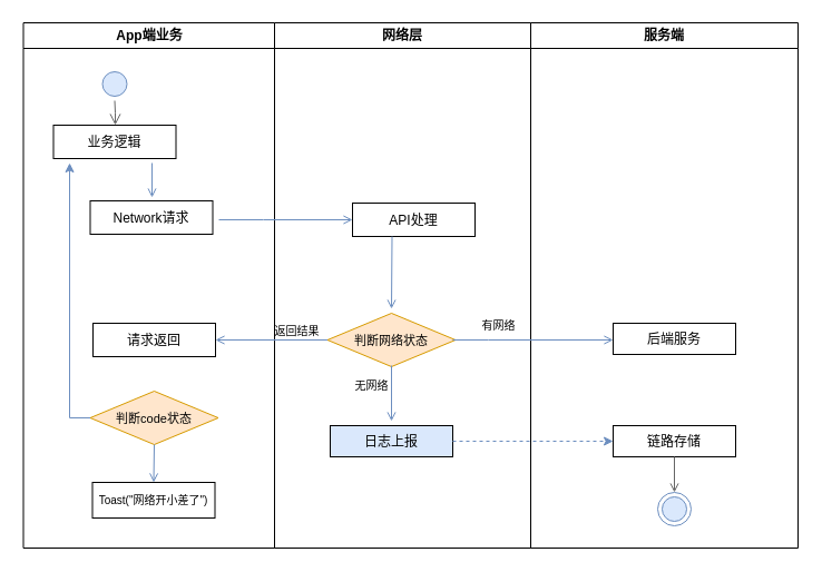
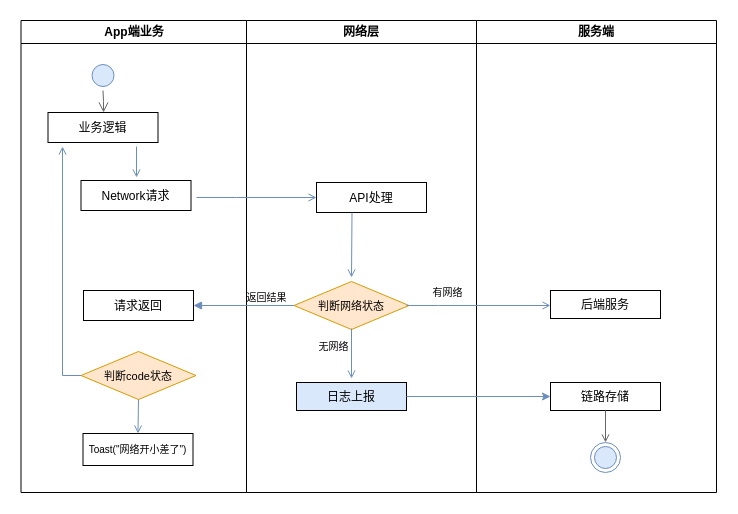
  <mxCell id="0" />
  <mxCell id="1" parent="0" />
  <mxCell id="2" value="App端业务" style="swimlane;whiteSpace=wrap" parent="1" vertex="1"><mxGeometry x="20.5" y="20" width="225.5" height="472" as="geometry" /></mxCell>
  <mxCell id="3" value="" style="ellipse;shape=startState;fillColor=#dae8fc;strokeColor=#6c8ebf;" parent="2" vertex="1"><mxGeometry x="67" y="40" width="30" height="30" as="geometry" /></mxCell>
  <mxCell id="4" value="" style="edgeStyle=elbowEdgeStyle;elbow=horizontal;verticalAlign=bottom;endArrow=open;endSize=8;strokeColor=#666666;endFill=1;rounded=0;fillColor=#f5f5f5;" parent="2" source="3" target="5" edge="1"><mxGeometry x="67" y="40" as="geometry"><mxPoint x="82" y="110" as="targetPoint" /></mxGeometry></mxCell>
  <mxCell id="5" value="业务逻辑" style="" parent="2" vertex="1"><mxGeometry x="27" y="92" width="110" height="30" as="geometry" /></mxCell>
  <mxCell id="6" value="" style="endArrow=open;strokeColor=#6c8ebf;endFill=1;rounded=0;fillColor=#dae8fc;" parent="2" edge="1"><mxGeometry relative="1" as="geometry"><mxPoint x="115.5" y="126" as="sourcePoint" /><mxPoint x="115.5" y="157" as="targetPoint" /></mxGeometry></mxCell>
  <mxCell id="7" value="Network请求" style="" vertex="1" parent="2"><mxGeometry x="60" y="160" width="110" height="30" as="geometry" /></mxCell>
  <mxCell id="8" value="请求返回" style="" parent="2" vertex="1"><mxGeometry x="62.5" y="270" width="110" height="30" as="geometry" /></mxCell>
  <mxCell id="9" value="判断code状态" style="rhombus;fillColor=#ffe6cc;strokeColor=#d79b00;fontSize=11;" vertex="1" parent="2"><mxGeometry x="60" y="331" width="115" height="48" as="geometry" /></mxCell>
- <mxCell id="10" value="" style="endArrow=classic;strokeColor=#6c8ebf;endFill=1;rounded=0;entryX=0.132;entryY=1.133;entryDx=0;entryDy=0;entryPerimeter=0;fillColor=#dae8fc;exitX=0;exitY=0.5;exitDx=0;exitDy=0;" parent="2" source="9" target="5" edge="1"><mxGeometry relative="1" as="geometry"><mxPoint x="56.5" y="310" as="sourcePoint" /><mxPoint x="35.5" y="371" as="targetPoint" /><Array as="points"><mxPoint x="41.5" y="355" /></Array></mxGeometry></mxCell>
+ <mxCell id="10" value="" style="endArrow=open;strokeColor=#6c8ebf;endFill=1;rounded=0;entryX=0.132;entryY=1.133;entryDx=0;entryDy=0;entryPerimeter=0;fillColor=#dae8fc;exitX=0;exitY=0.5;exitDx=0;exitDy=0;" parent="2" source="9" target="5" edge="1"><mxGeometry relative="1" as="geometry"><mxPoint x="56.5" y="310" as="sourcePoint" /><mxPoint x="35.5" y="371" as="targetPoint" /><Array as="points"><mxPoint x="41.5" y="355" /></Array></mxGeometry></mxCell>
  <mxCell id="11" value="Toast(&quot;网络开小差了&quot;)" style="fontSize=10;" parent="2" vertex="1"><mxGeometry x="62" y="413" width="110" height="32" as="geometry" /></mxCell>
  <mxCell id="12" value="" style="endArrow=open;strokeColor=#6c8ebf;endFill=1;rounded=0;fillColor=#dae8fc;exitX=0.5;exitY=1;exitDx=0;exitDy=0;entryX=0.5;entryY=0;entryDx=0;entryDy=0;" edge="1" parent="2" source="9" target="11"><mxGeometry relative="1" as="geometry"><mxPoint x="135.5" y="146" as="sourcePoint" /><mxPoint x="114.5" y="411" as="targetPoint" /></mxGeometry></mxCell>
  <mxCell id="13" value="网络层" style="swimlane;whiteSpace=wrap" parent="1" vertex="1"><mxGeometry x="246" y="20" width="230" height="472" as="geometry" /></mxCell>
  <mxCell id="14" value="API处理" style="" parent="13" vertex="1"><mxGeometry x="70" y="162" width="110" height="30" as="geometry" /></mxCell>
  <mxCell id="15" value="" style="endArrow=open;strokeColor=#6c8ebf;endFill=1;rounded=0;fillColor=#dae8fc;" parent="13" edge="1"><mxGeometry relative="1" as="geometry"><mxPoint x="105.5" y="192" as="sourcePoint" /><mxPoint x="105" y="257" as="targetPoint" /></mxGeometry></mxCell>
  <mxCell id="16" value="日志上报" style="fillColor=#dae8fc;" parent="13" vertex="1"><mxGeometry x="50" y="362" width="110" height="28" as="geometry" /></mxCell>
  <mxCell id="17" value="判断网络状态" style="rhombus;fillColor=#ffe6cc;strokeColor=#d79b00;fontSize=11;" parent="13" vertex="1"><mxGeometry x="47.5" y="261" width="115" height="48" as="geometry" /></mxCell>
  <mxCell id="18" value="有网络" style="text;html=1;align=center;verticalAlign=middle;resizable=0;points=[];;autosize=1;fontSize=10;fontStyle=0" parent="13" vertex="1"><mxGeometry x="181" y="264" width="40" height="16" as="geometry" /></mxCell>
  <mxCell id="19" value="" style="endArrow=open;strokeColor=#6c8ebf;endFill=1;rounded=0;fillColor=#dae8fc;" parent="13" edge="1"><mxGeometry relative="1" as="geometry"><mxPoint x="105" y="308" as="sourcePoint" /><mxPoint x="105" y="358" as="targetPoint" /></mxGeometry></mxCell>
  <mxCell id="20" value="无网络" style="text;html=1;align=center;verticalAlign=middle;resizable=0;points=[];;labelBackgroundColor=#ffffff;fontSize=10;" parent="19" vertex="1" connectable="0"><mxGeometry x="-0.091" y="2" relative="1" as="geometry"><mxPoint x="-21" y="-6" as="offset" /></mxGeometry></mxCell>
  <mxCell id="21" value="返回结果" style="text;html=1;align=center;verticalAlign=middle;resizable=0;points=[];;autosize=1;fontSize=10;" parent="13" vertex="1"><mxGeometry x="-10" y="267" width="60" height="20" as="geometry" /></mxCell>
  <mxCell id="22" value="服务端" style="swimlane;whiteSpace=wrap" parent="1" vertex="1"><mxGeometry x="476" y="20" width="240" height="472" as="geometry" /></mxCell>
  <mxCell id="23" value="链路存储" style="" parent="22" vertex="1"><mxGeometry x="74" y="362" width="110" height="28" as="geometry" /></mxCell>
  <mxCell id="24" value="" style="ellipse;shape=endState;fillColor=#dae8fc;strokeColor=#6c8ebf;" parent="22" vertex="1"><mxGeometry x="114" y="422" width="30" height="30" as="geometry" /></mxCell>
  <mxCell id="25" value="" style="endArrow=open;strokeColor=#666666;endFill=1;rounded=0;fillColor=#f5f5f5;" parent="22" source="23" target="24" edge="1"><mxGeometry relative="1" as="geometry" /></mxCell>
  <mxCell id="26" value="后端服务" style="" parent="22" vertex="1"><mxGeometry x="74" y="270" width="110" height="28" as="geometry" /></mxCell>
  <mxCell id="27" value="" style="edgeStyle=elbowEdgeStyle;elbow=horizontal;strokeColor=#6c8ebf;endArrow=open;endFill=1;rounded=0;entryX=0;entryY=0.5;entryDx=0;entryDy=0;fillColor=#dae8fc;" parent="22" edge="1"><mxGeometry width="100" height="100" relative="1" as="geometry"><mxPoint x="-70" y="285" as="sourcePoint" /><mxPoint x="74" y="285" as="targetPoint" /><Array as="points"><mxPoint x="-38" y="227" /><mxPoint x="-5" y="237" /><mxPoint x="33" y="233" /><mxPoint x="-60" y="287" /><mxPoint x="-30" y="289.5" /><mxPoint x="30.5" y="249.5" /><mxPoint x="-215.5" y="357.5" /></Array></mxGeometry></mxCell>
  <mxCell id="28" value="" style="edgeStyle=elbowEdgeStyle;elbow=horizontal;strokeColor=#6c8ebf;endArrow=open;endFill=1;rounded=0;entryX=0;entryY=0.5;entryDx=0;entryDy=0;fillColor=#dae8fc;" parent="1" target="14" edge="1"><mxGeometry width="100" height="100" relative="1" as="geometry"><mxPoint x="196" y="197" as="sourcePoint" /><mxPoint x="280.5" y="210" as="targetPoint" /><Array as="points"><mxPoint x="236" y="202" /><mxPoint x="296.5" y="162" /><mxPoint x="50.5" y="270" /></Array></mxGeometry></mxCell>
- <mxCell id="29" value="" style="endArrow=classic;strokeColor=#6c8ebf;endFill=1;rounded=0;dashed=1;entryX=0;entryY=0.5;entryDx=0;entryDy=0;fillColor=#dae8fc;" parent="1" source="16" target="23" edge="1"><mxGeometry relative="1" as="geometry"><mxPoint x="450.345" y="520" as="targetPoint" /></mxGeometry></mxCell>
- <mxCell id="30" value="" style="endArrow=open;strokeColor=#6c8ebf;endFill=1;rounded=0;fillColor=#dae8fc;exitX=0;exitY=0.5;exitDx=0;exitDy=0;entryX=1;entryY=0.5;entryDx=0;entryDy=0;" parent="1" source="17" target="8" edge="1"><mxGeometry relative="1" as="geometry"><mxPoint x="24" y="384" as="targetPoint" /></mxGeometry></mxCell>
+ <mxCell id="29" value="" style="endArrow=classic;strokeColor=#6c8ebf;endFill=1;rounded=0;dashed=0;entryX=0;entryY=0.5;entryDx=0;entryDy=0;fillColor=#dae8fc;" parent="1" source="16" target="23" edge="1"><mxGeometry relative="1" as="geometry"><mxPoint x="450.345" y="520" as="targetPoint" /></mxGeometry></mxCell>
+ <mxCell id="30" value="" style="endArrow=block;strokeColor=#6c8ebf;endFill=1;rounded=0;fillColor=#dae8fc;exitX=0;exitY=0.5;exitDx=0;exitDy=0;entryX=1;entryY=0.5;entryDx=0;entryDy=0;" parent="1" source="17" target="8" edge="1"><mxGeometry relative="1" as="geometry"><mxPoint x="24" y="384" as="targetPoint" /></mxGeometry></mxCell>
